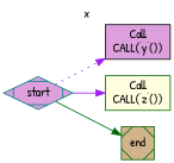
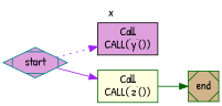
  digraph {
    fontname="Patrick Hand"
    label=x
    labelloc=t
    rankdir=LR
    node [color=darkgreen fillcolor=plum fontname="Patrick Hand" shape=box style=filled]
    edge [color=purple fontname="Patrick Hand" style=solid]
    start [color=teal shape=Mdiamond]
    n2 [color=black label="Call\nCALL('y'())"]
    n3 [fillcolor=lightyellow label="Call\nCALL('z'())"]
    end [fillcolor=tan shape=Msquare]
    start -> n2 [style=dotted]
    start -> n3
-   start -> end [color=darkgreen]
+   n3 -> end [color=darkgreen]
  }
